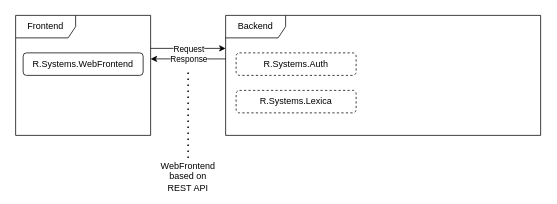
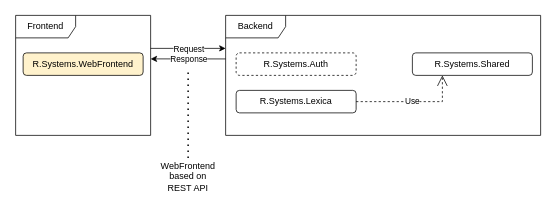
  <mxCell id="0" />
  <mxCell id="1" parent="0" />
  <mxCell id="2" value="Frontend" style="shape=umlFrame;whiteSpace=wrap;html=1;width=80;height=30;" parent="1" vertex="1"><mxGeometry x="20" y="20" width="180" height="160" as="geometry" /></mxCell>
  <mxCell id="3" value="Backend" style="shape=umlFrame;whiteSpace=wrap;html=1;width=80;height=30;fillColor=none;" parent="1" vertex="1"><mxGeometry x="300" y="20" width="420" height="160" as="geometry" /></mxCell>
- <mxCell id="4" value="R.Systems.WebFrontend" style="rounded=1;whiteSpace=wrap;html=1;" parent="1" vertex="1"><mxGeometry x="30" y="70" width="160" height="30" as="geometry" /></mxCell>
+ <mxCell id="4" value="R.Systems.WebFrontend" style="rounded=1;whiteSpace=wrap;html=1;fillColor=#fff2cc;" parent="1" vertex="1"><mxGeometry x="30" y="70" width="160" height="30" as="geometry" /></mxCell>
  <mxCell id="5" value="R.Systems.Auth" style="rounded=1;whiteSpace=wrap;html=1;dashed=1;" parent="1" vertex="1"><mxGeometry x="314" y="70" width="160" height="30" as="geometry" /></mxCell>
- <mxCell id="6" value="R.Systems.Lexica" style="rounded=1;whiteSpace=wrap;html=1;dashed=1;" parent="1" vertex="1"><mxGeometry x="314" y="120" width="160" height="30" as="geometry" /></mxCell>
+ <mxCell id="6" value="R.Systems.Lexica" style="rounded=1;whiteSpace=wrap;html=1;" parent="1" vertex="1"><mxGeometry x="314" y="120" width="160" height="30" as="geometry" /></mxCell>
+ <mxCell id="7" value="R.Systems.Shared" style="rounded=1;whiteSpace=wrap;html=1;" parent="1" vertex="1"><mxGeometry x="549" y="70" width="160" height="30" as="geometry" /></mxCell>
+ <mxCell id="8" value="Use" style="endArrow=open;endSize=12;dashed=1;html=1;rounded=0;exitX=1;exitY=0.5;exitDx=0;exitDy=0;entryX=0.25;entryY=1;entryDx=0;entryDy=0;" parent="1" source="6" target="7" edge="1"><mxGeometry width="160" relative="1" as="geometry"><mxPoint x="504" y="130" as="sourcePoint" /><mxPoint x="664" y="130" as="targetPoint" /><Array as="points"><mxPoint x="589" y="135" /></Array></mxGeometry></mxCell>
  <mxCell id="9" value="" style="endArrow=classic;html=1;rounded=0;entryX=0;entryY=0.125;entryDx=0;entryDy=0;entryPerimeter=0;" parent="1" edge="1"><mxGeometry relative="1" as="geometry"><mxPoint x="200" y="64" as="sourcePoint" /><mxPoint x="300" y="64" as="targetPoint" /></mxGeometry></mxCell>
  <mxCell id="10" value="Request" style="edgeLabel;resizable=0;html=1;align=center;verticalAlign=middle;" parent="9" connectable="0" vertex="1"><mxGeometry relative="1" as="geometry" /></mxCell>
  <mxCell id="11" value="" style="endArrow=classic;html=1;rounded=0;exitX=0;exitY=0.188;exitDx=0;exitDy=0;exitPerimeter=0;" parent="1" edge="1"><mxGeometry relative="1" as="geometry"><mxPoint x="300" y="78.08" as="sourcePoint" /><mxPoint x="200" y="78" as="targetPoint" /></mxGeometry></mxCell>
  <mxCell id="12" value="Response" style="edgeLabel;resizable=0;html=1;align=center;verticalAlign=middle;" parent="11" connectable="0" vertex="1"><mxGeometry relative="1" as="geometry" /></mxCell>
  <mxCell id="13" value="" style="endArrow=none;dashed=1;html=1;dashPattern=1 3;strokeWidth=2;rounded=0;" edge="1" parent="1"><mxGeometry width="50" height="50" relative="1" as="geometry"><mxPoint x="250" y="210" as="sourcePoint" /><mxPoint x="250" y="90" as="targetPoint" /></mxGeometry></mxCell>
  <mxCell id="14" value="WebFrontend&lt;br&gt;based on REST API" style="text;html=1;strokeColor=none;fillColor=none;align=center;verticalAlign=middle;whiteSpace=wrap;rounded=0;" vertex="1" parent="1"><mxGeometry x="220" y="220" width="60" height="30" as="geometry" /></mxCell>
